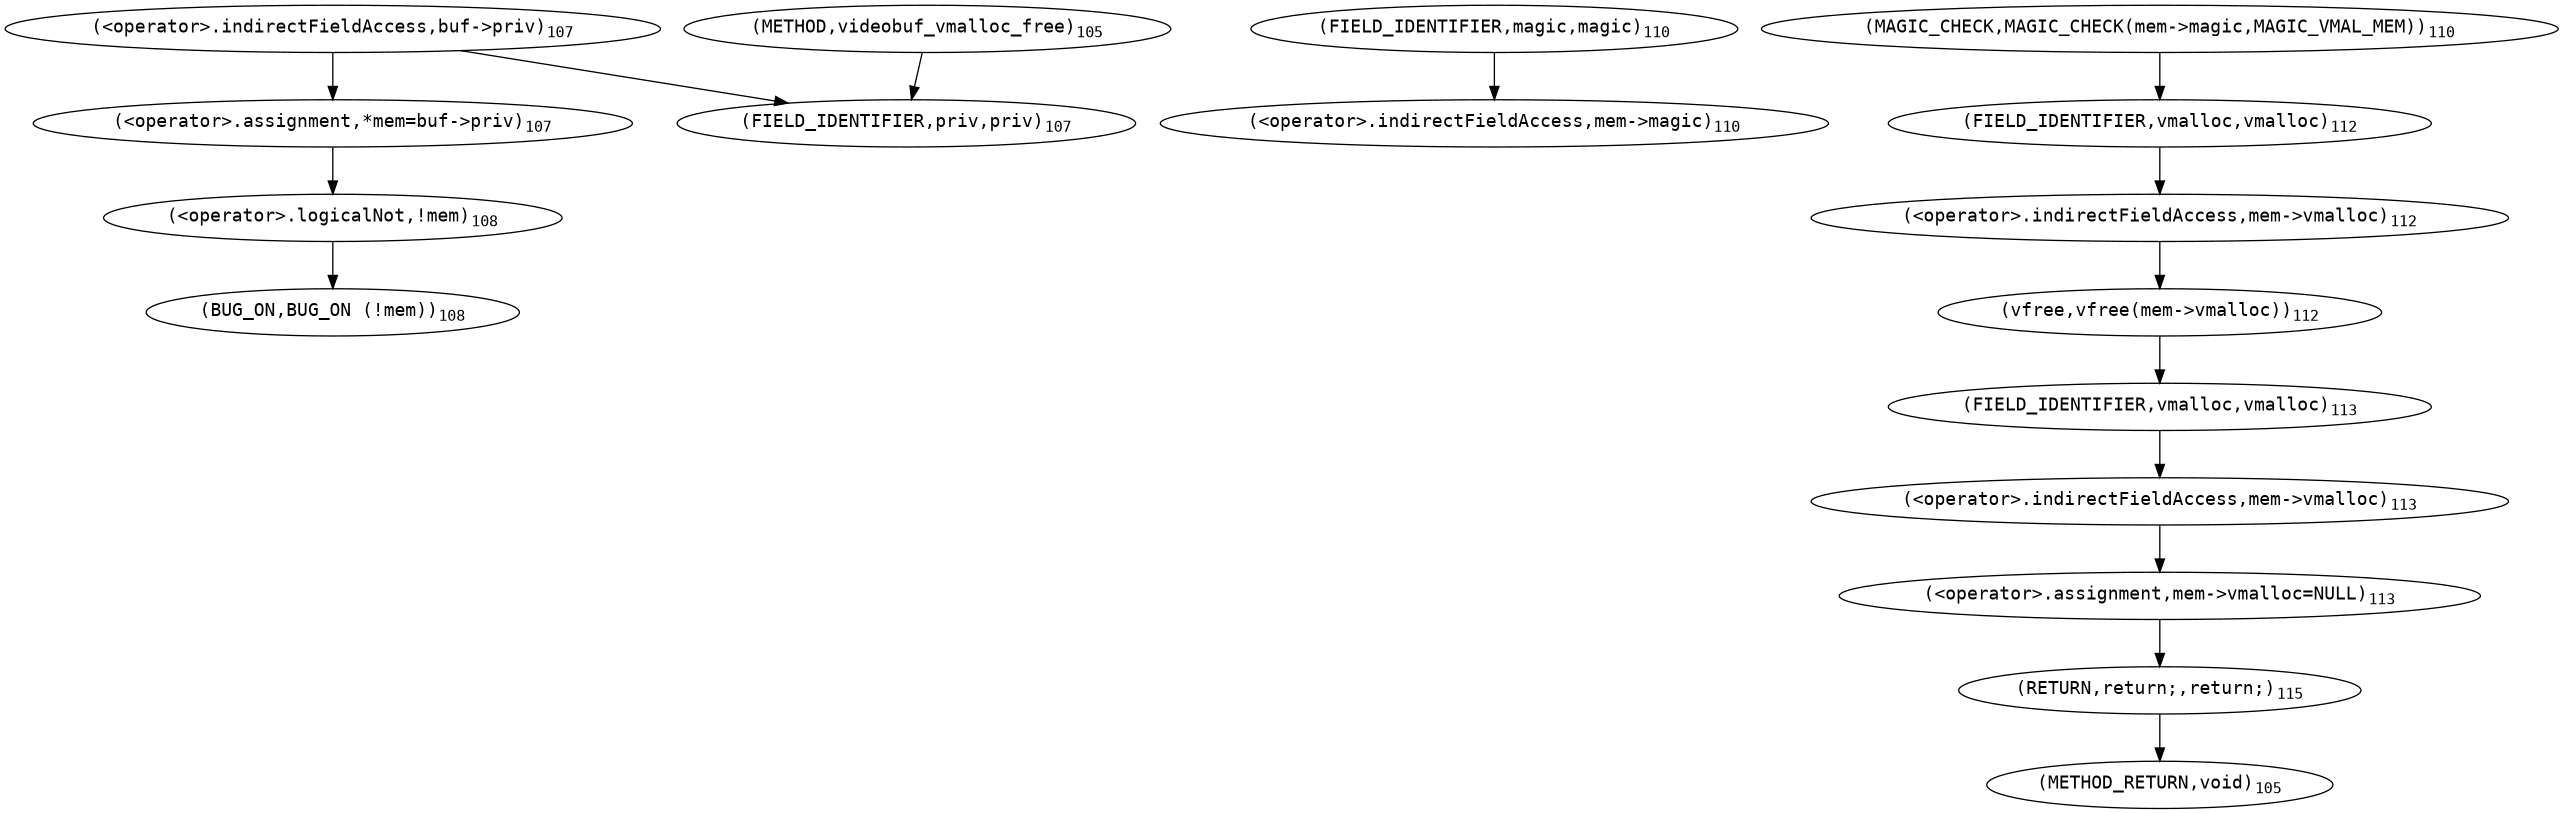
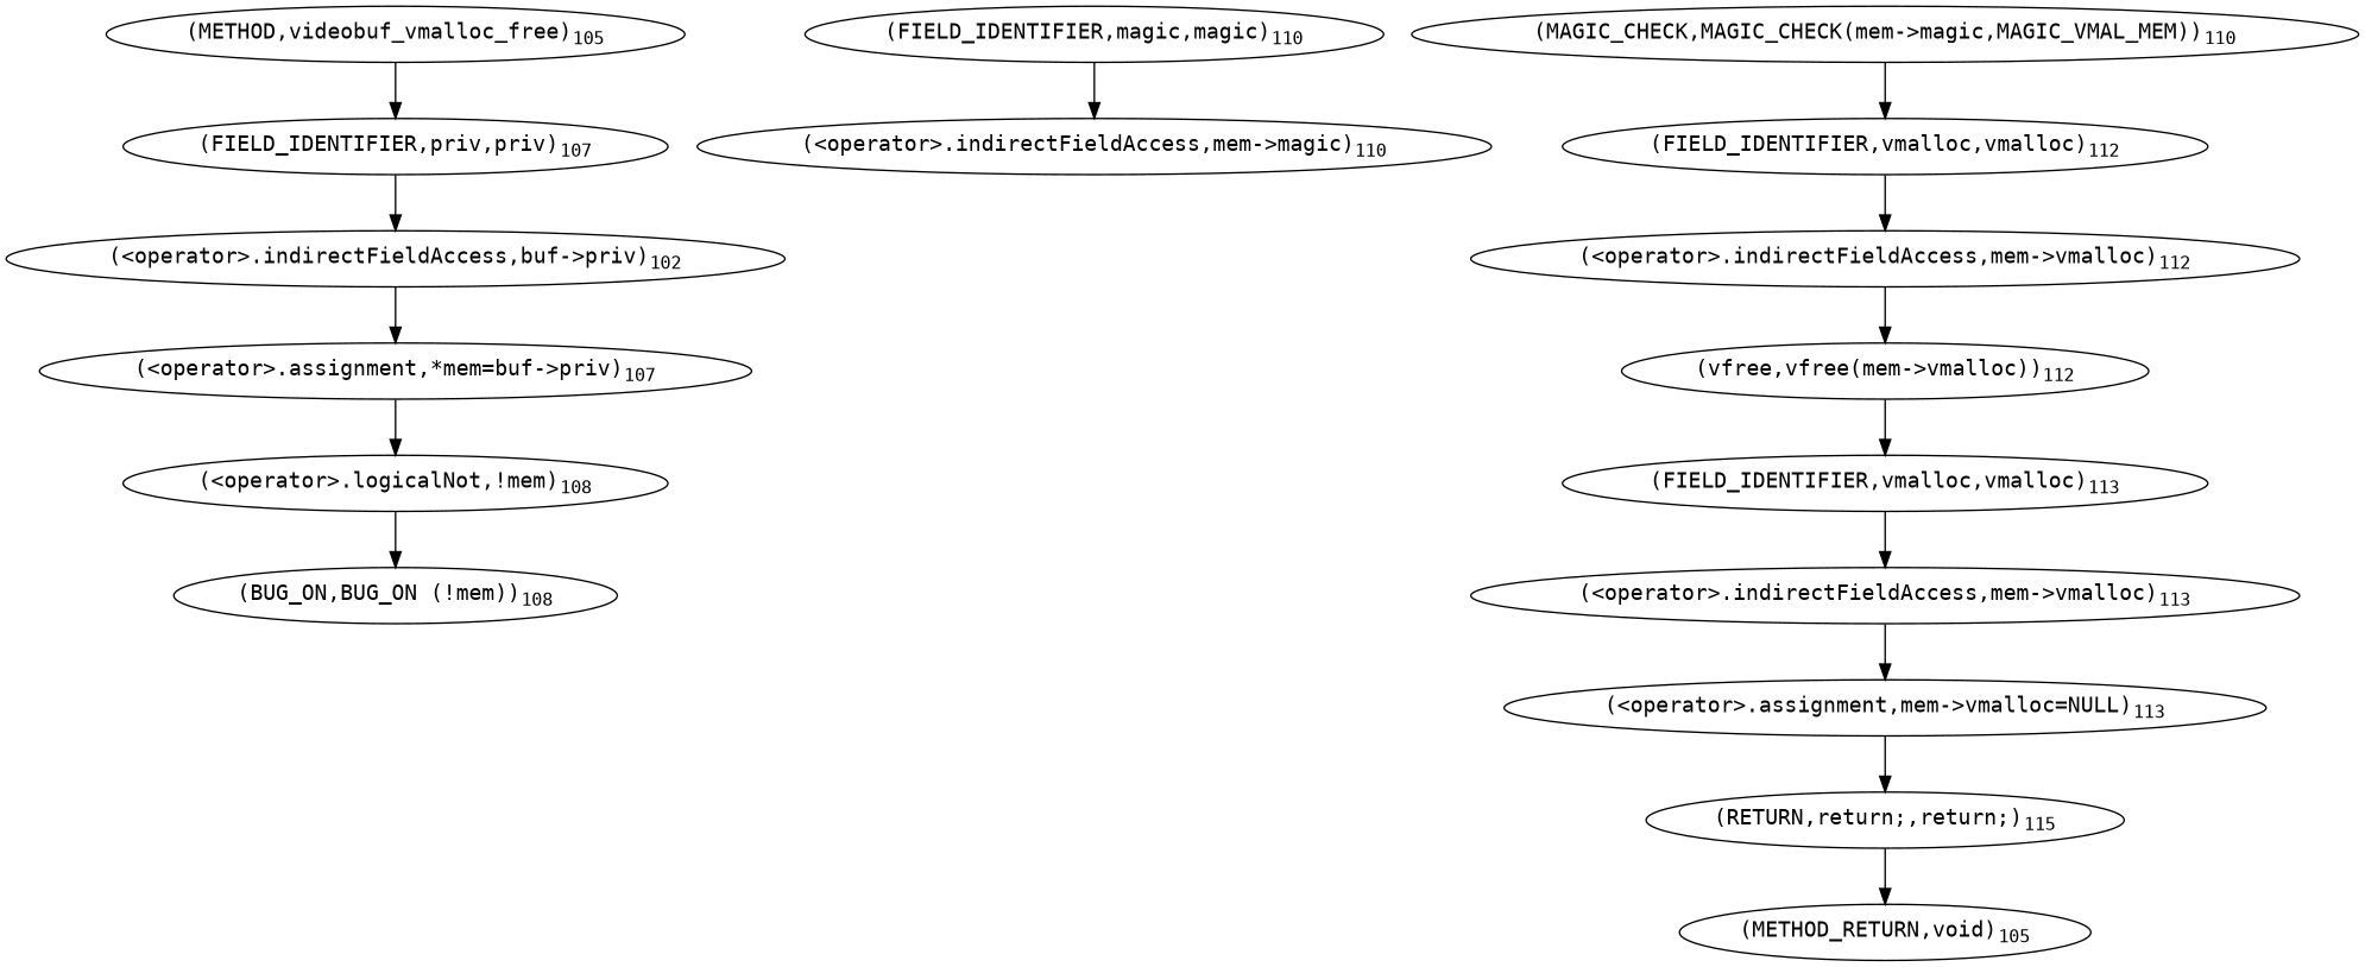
  digraph {
    fontname="DejaVu Sans Mono"
    node [fontname="DejaVu Sans Mono"]
    edge [fontname="DejaVu Sans Mono"]
    n1 [label=<(&lt;operator&gt;.assignment,*mem=buf-&gt;priv)<SUB>107</SUB>>]
    n2 [label=<(&lt;operator&gt;.logicalNot,!mem)<SUB>108</SUB>>]
    n3 [label=<(BUG_ON,BUG_ON (!mem))<SUB>108</SUB>>]
    n4 [label=<(FIELD_IDENTIFIER,magic,magic)<SUB>110</SUB>>]
    n5 [label=<(&lt;operator&gt;.indirectFieldAccess,mem-&gt;magic)<SUB>110</SUB>>]
    n6 [label=<(MAGIC_CHECK,MAGIC_CHECK(mem-&gt;magic,MAGIC_VMAL_MEM))<SUB>110</SUB>>]
    n7 [label=<(FIELD_IDENTIFIER,vmalloc,vmalloc)<SUB>112</SUB>>]
    n8 [label=<(&lt;operator&gt;.indirectFieldAccess,mem-&gt;vmalloc)<SUB>112</SUB>>]
    n9 [label=<(vfree,vfree(mem-&gt;vmalloc))<SUB>112</SUB>>]
    n10 [label=<(FIELD_IDENTIFIER,vmalloc,vmalloc)<SUB>113</SUB>>]
    n11 [label=<(&lt;operator&gt;.indirectFieldAccess,mem-&gt;vmalloc)<SUB>113</SUB>>]
    n12 [label=<(&lt;operator&gt;.assignment,mem-&gt;vmalloc=NULL)<SUB>113</SUB>>]
    n13 [label=<(RETURN,return;,return;)<SUB>115</SUB>>]
    n14 [label=<(METHOD_RETURN,void)<SUB>105</SUB>>]
-   n15 [label=<(&lt;operator&gt;.indirectFieldAccess,buf-&gt;priv)<SUB>107</SUB>>]
+   n15 [label=<(&lt;operator&gt;.indirectFieldAccess,buf-&gt;priv)<SUB>102</SUB>>]
    n16 [label=<(FIELD_IDENTIFIER,priv,priv)<SUB>107</SUB>>]
    n17 [label=<(METHOD,videobuf_vmalloc_free)<SUB>105</SUB>>]
    n1 -> n2
    n2 -> n3
    n4 -> n5
    n6 -> n7
    n7 -> n8
    n8 -> n9
    n9 -> n10
    n10 -> n11
    n11 -> n12
    n12 -> n13
    n13 -> n14
    n15 -> n1
-   n15 -> n16
+   n16 -> n15
    n17 -> n16
  }
